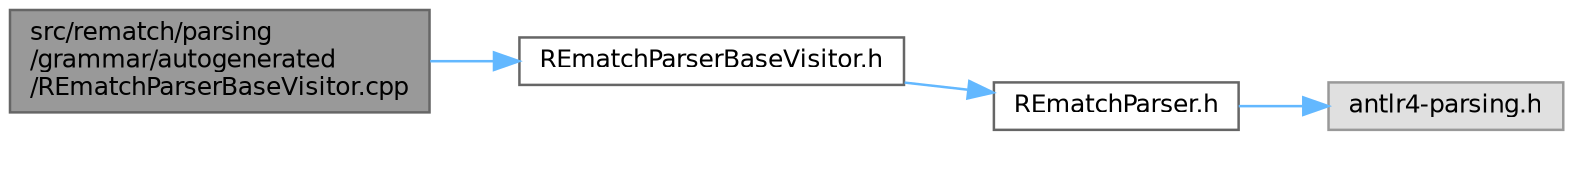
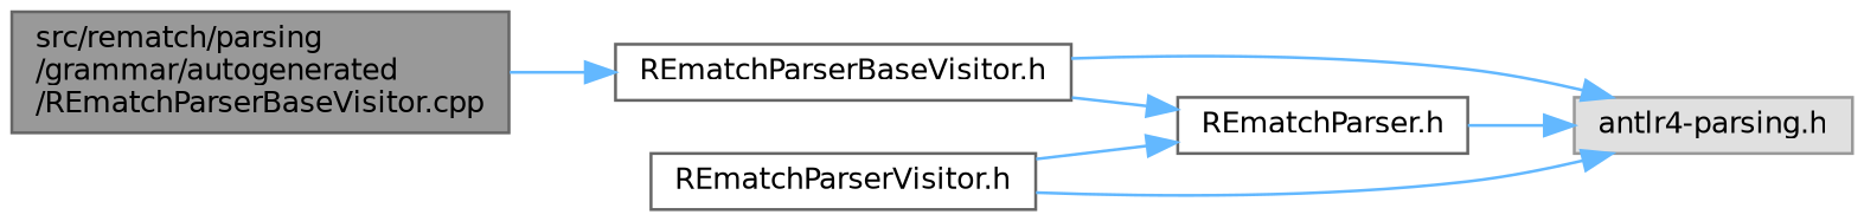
  digraph {
    rankdir=LR
    node [color=grey40 fillcolor=white fontname=Helvetica fontsize=10 shape=box style=filled]
    edge [color=steelblue1 fontname=Helvetica fontsize=10 labelfontname=Helvetica labelfontsize=10 style=solid]
    n1 [color=gray40 fillcolor=grey60 fontcolor=black height=0.2 label="src/rematch/parsing\l/grammar/autogenerated\l/REmatchParserBaseVisitor.cpp" width=0.4]
    n2 [height=0.2 label="REmatchParserBaseVisitor.h" width=0.4]
    n3 [color=grey60 fillcolor="#E0E0E0" height=0.2 label="antlr4-parsing.h" width=0.4]
    n4 [height=0.2 label="REmatchParser.h" width=0.4]
+   n5 [height=0.2 label="REmatchParserVisitor.h" width=0.4]
    n1 -> n2
+   n2 -> n3
    n2 -> n4
    n4 -> n3
+   n5 -> n3
+   n5 -> n4
  }
